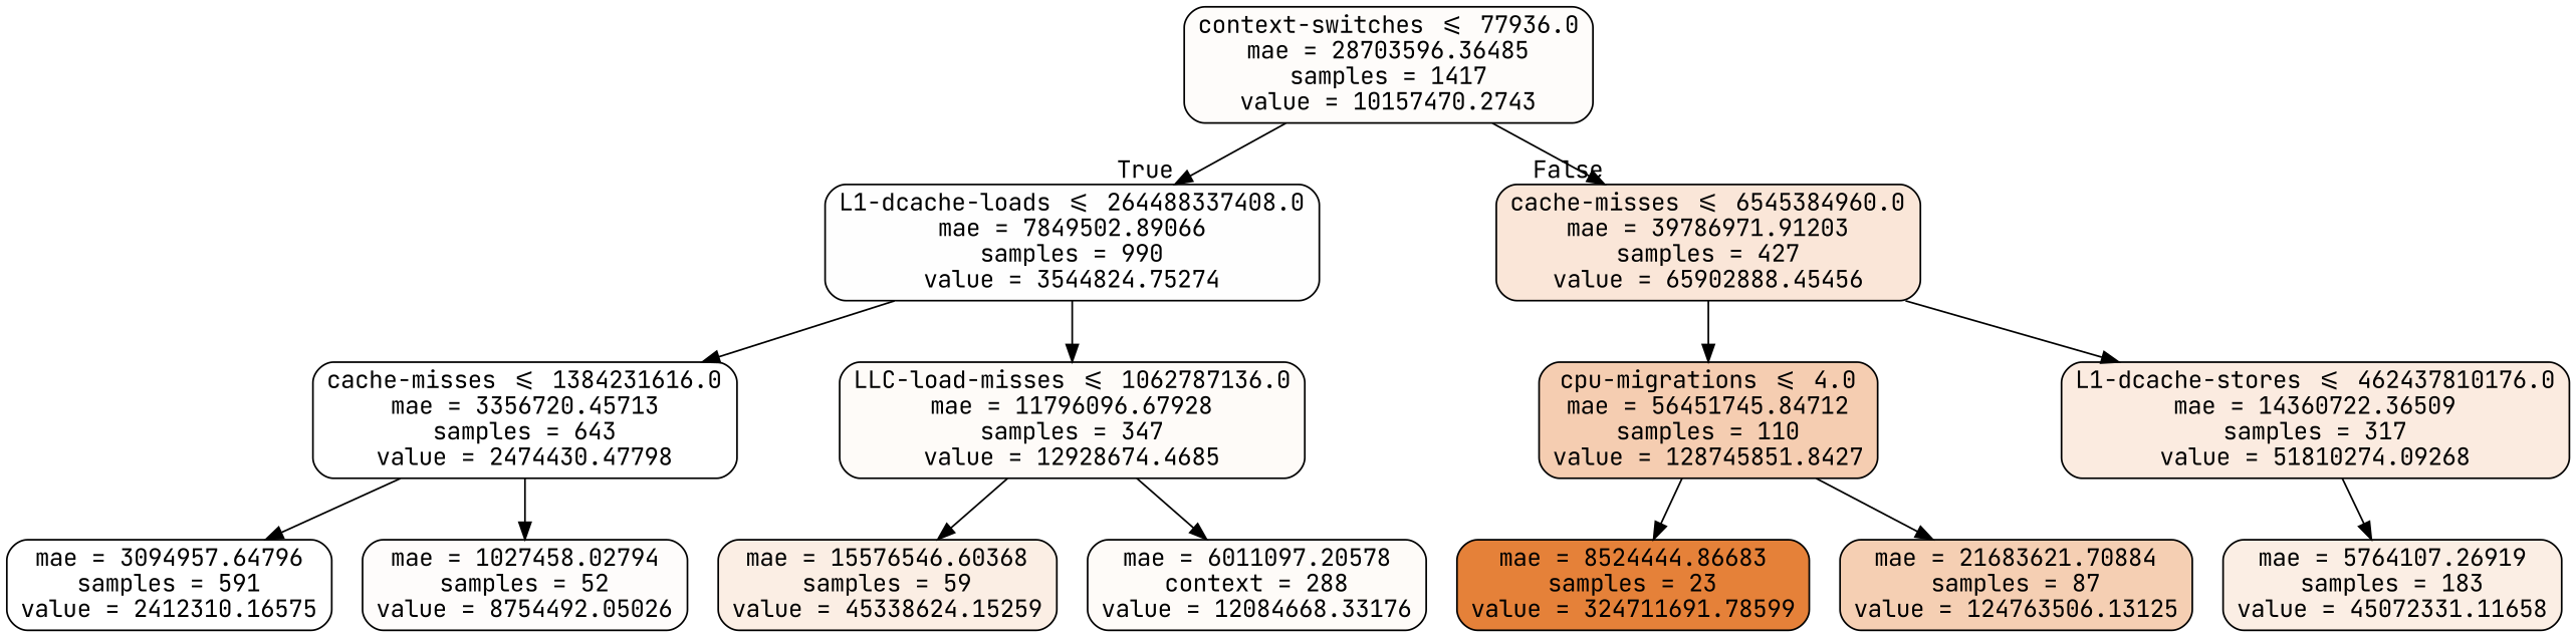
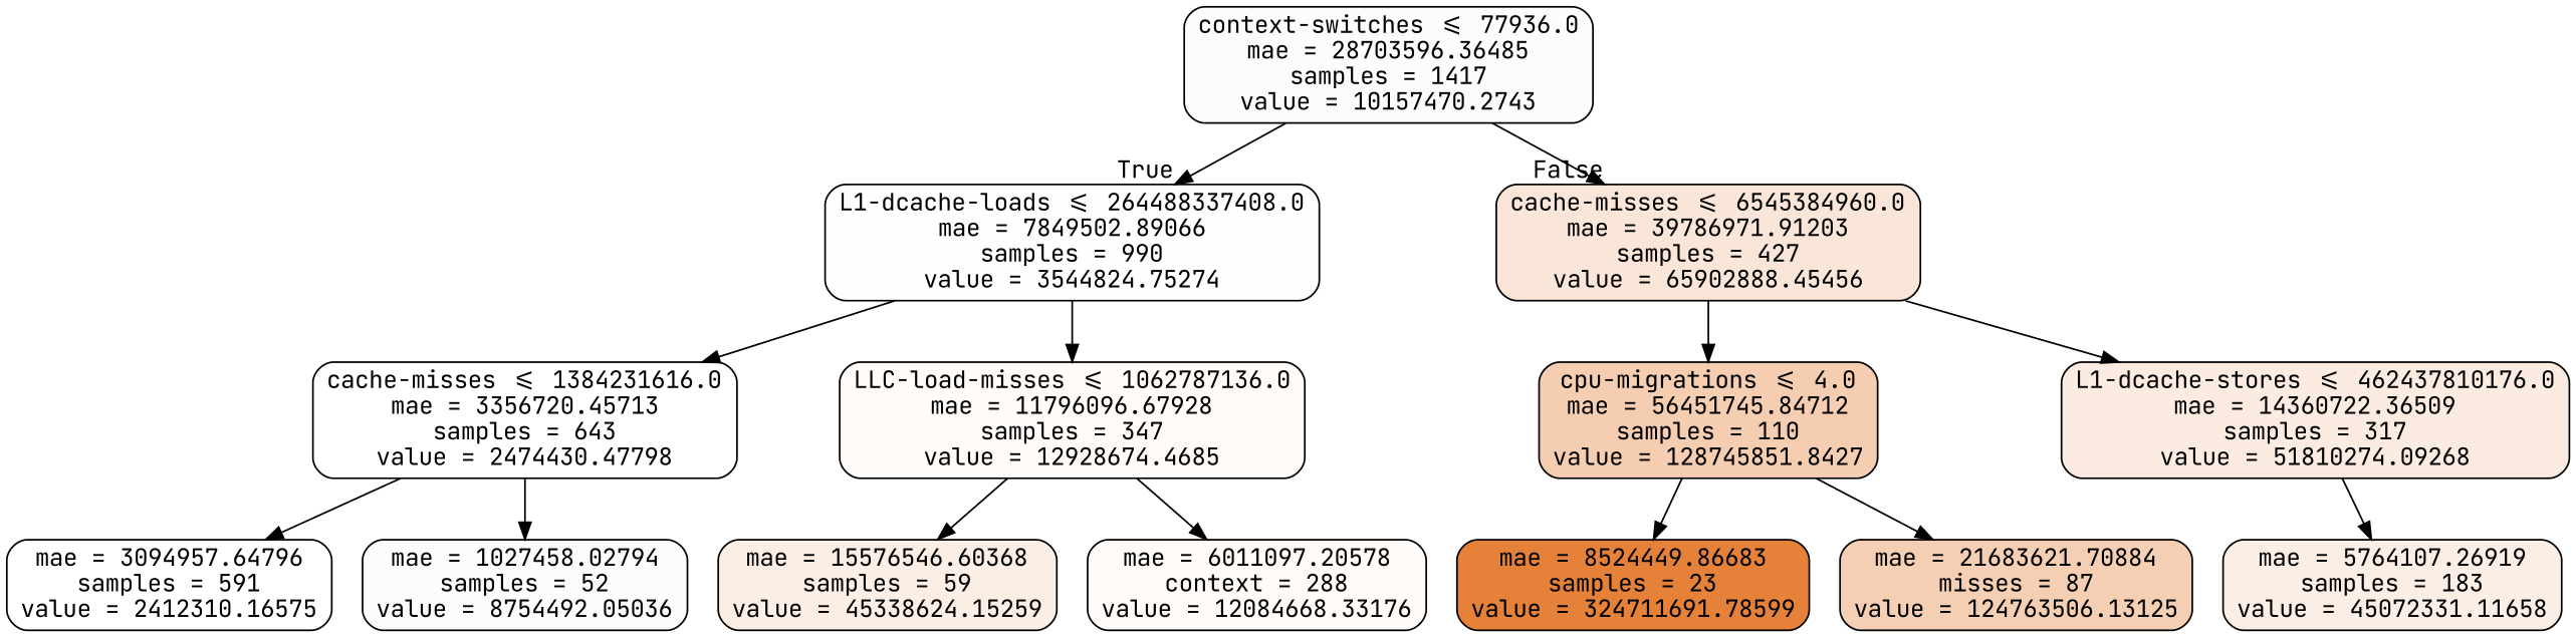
  digraph {
    fontname="JetBrains Mono"
    node [color=black fillcolor="#e5813900" fontname="JetBrains Mono" shape=box style="filled, rounded"]
    edge [fontname="JetBrains Mono"]
    n1 [fillcolor="#e5813906" label="context-switches <= 77936.0\nmae = 28703596.36485\nsamples = 1417\nvalue = 10157470.2743"]
    n2 [fillcolor="#e5813901" label="L1-dcache-loads <= 264488337408.0\nmae = 7849502.89066\nsamples = 990\nvalue = 3544824.75274"]
    n3 [fillcolor="#e5813932" label="cache-misses <= 6545384960.0\nmae = 39786971.91203\nsamples = 427\nvalue = 65902888.45456"]
    n4 [label="cache-misses <= 1384231616.0\nmae = 3356720.45713\nsamples = 643\nvalue = 2474430.47798"]
    n5 [fillcolor="#e5813908" label="LLC-load-misses <= 1062787136.0\nmae = 11796096.67928\nsamples = 347\nvalue = 12928674.4685"]
    n6 [fillcolor="#e5813964" label="cpu-migrations <= 4.0\nmae = 56451745.84712\nsamples = 110\nvalue = 128745851.8427"]
    n7 [fillcolor="#e5813927" label="L1-dcache-stores <= 462437810176.0\nmae = 14360722.36509\nsamples = 317\nvalue = 51810274.09268"]
    n8 [label="mae = 3094957.64796\nsamples = 591\nvalue = 2412310.16575"]
-   n9 [fillcolor="#e5813905" label="mae = 1027458.02794\nsamples = 52\nvalue = 8754492.05026"]
+   n9 [fillcolor="#e5813905" label="mae = 1027458.02794\nsamples = 52\nvalue = 8754492.05036"]
    n10 [fillcolor="#e5813922" label="mae = 15576546.60368\nsamples = 59\nvalue = 45338624.15259"]
    n11 [fillcolor="#e5813908" label="mae = 6011097.20578\ncontext = 288\nvalue = 12084668.33176"]
-   n12 [fillcolor="#e58139ff" label="mae = 8524444.86683\nsamples = 23\nvalue = 324711691.78599"]
-   n13 [fillcolor="#e5813961" label="mae = 21683621.70884\nsamples = 87\nvalue = 124763506.13125"]
+   n12 [fillcolor="#e58139ff" label="mae = 8524449.86683\nsamples = 23\nvalue = 324711691.78599"]
+   n13 [fillcolor="#e5813961" label="mae = 21683621.70884\nmisses = 87\nvalue = 124763506.13125"]
    n14 [fillcolor="#e5813922" label="mae = 5764107.26919\nsamples = 183\nvalue = 45072331.11658"]
    n1 -> n2 [headlabel=True labelangle=45 labeldistance=2.5]
    n1 -> n3 [headlabel=False labelangle=-45 labeldistance=2.5]
    n2 -> n4
    n2 -> n5
    n3 -> n6
    n3 -> n7
    n4 -> n8
    n4 -> n9
    n5 -> n10
    n5 -> n11
    n6 -> n12
    n6 -> n13
    n7 -> n14
  }
